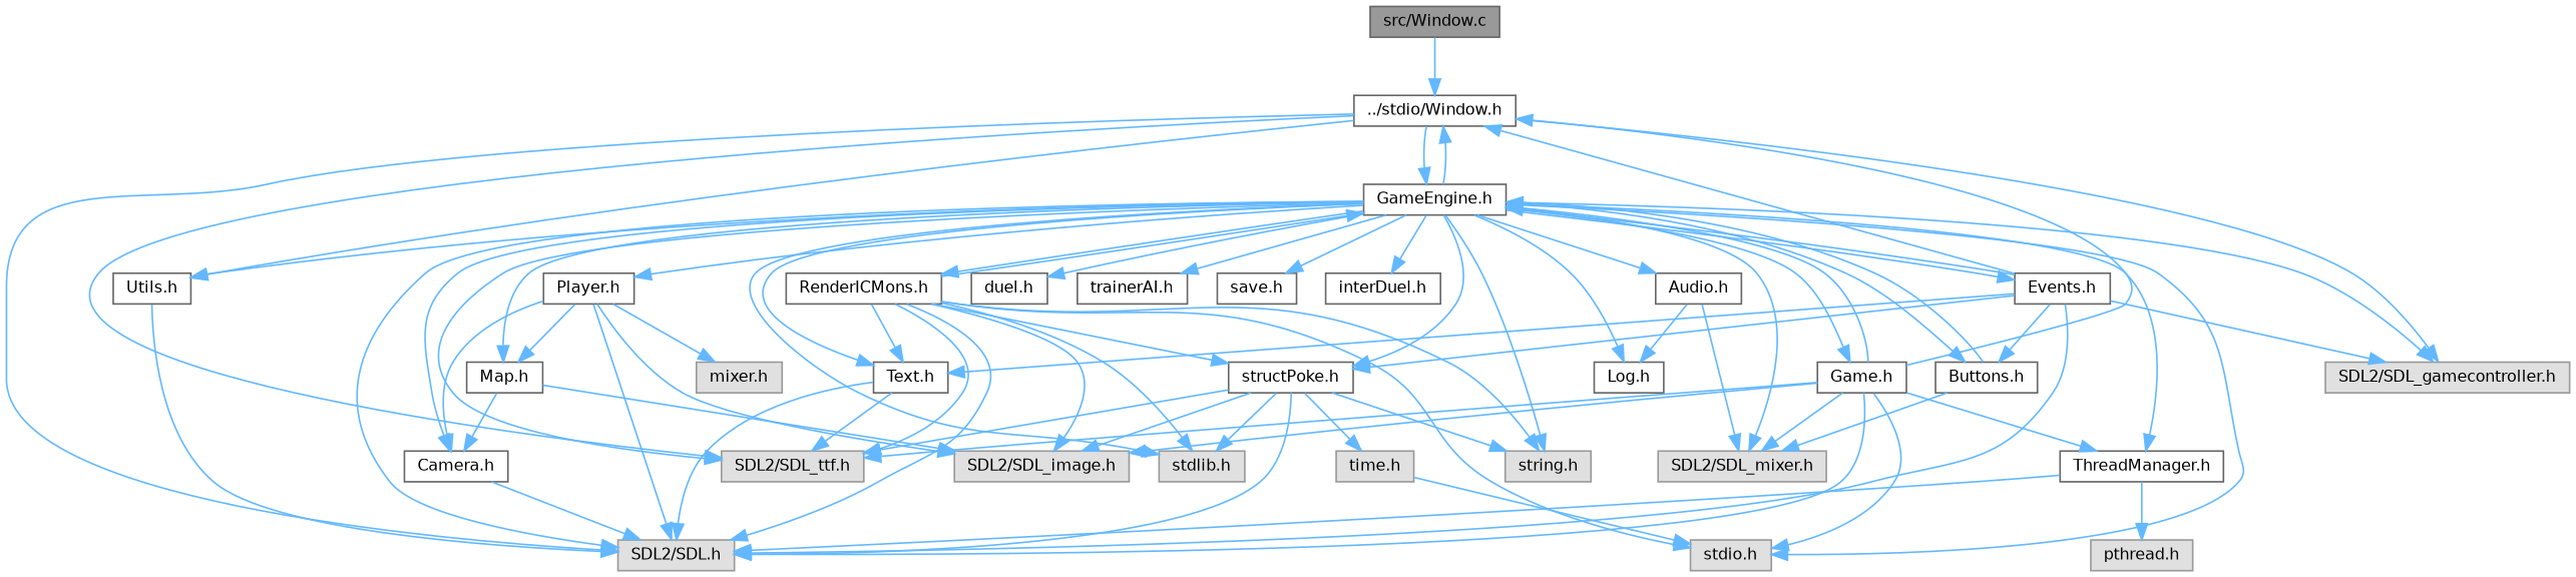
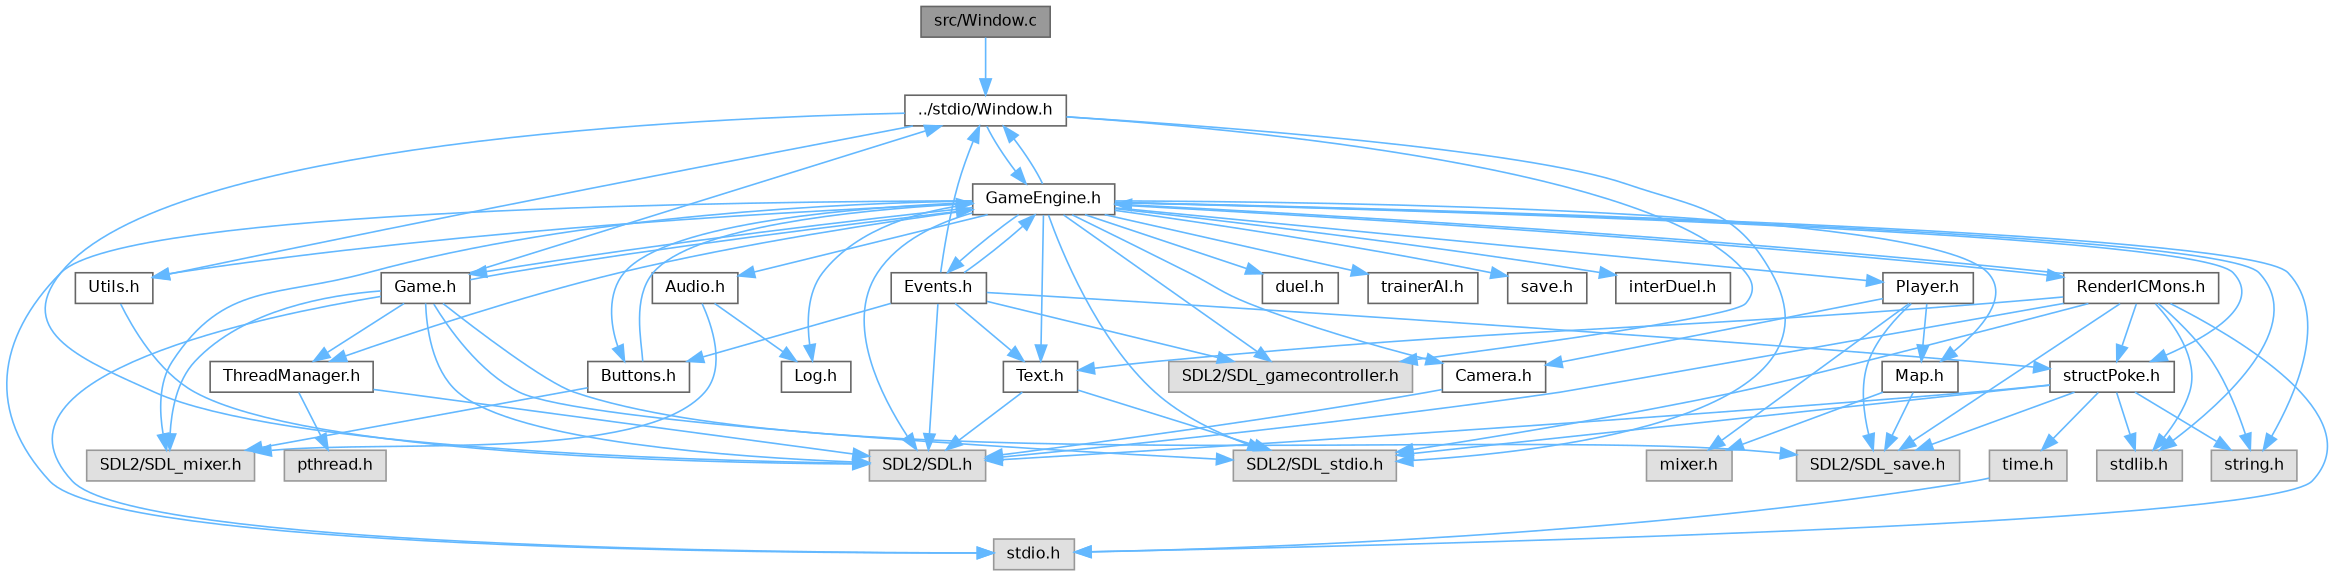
  digraph {
    node [color=grey40 fillcolor=white fontname=Helvetica fontsize=10 shape=box style=filled]
    edge [color=steelblue1 fontname=Helvetica fontsize=10 labelfontname=Helvetica labelfontsize=10 style=solid]
    n1 [color=gray40 fillcolor=grey60 fontcolor=black height=0.2 label="src/Window.c" width=0.4]
    n2 [height=0.2 label="../stdio/Window.h" width=0.4]
    n3 [color=grey60 fillcolor="#E0E0E0" height=0.2 label="SDL2/SDL.h" width=0.4]
-   n4 [color=grey60 fillcolor="#E0E0E0" height=0.2 label="SDL2/SDL_ttf.h" width=0.4]
+   n4 [color=grey60 fillcolor="#E0E0E0" height=0.2 label="SDL2/SDL_stdio.h" width=0.4]
    n5 [color=grey60 fillcolor="#E0E0E0" height=0.2 label="SDL2/SDL_gamecontroller.h" width=0.4]
    n6 [height=0.2 label="GameEngine.h" width=0.4]
    n7 [height=0.2 label="Utils.h" width=0.4]
    n8 [color=grey60 fillcolor="#E0E0E0" height=0.2 label="SDL2/SDL_mixer.h" width=0.4]
    n9 [color=grey60 fillcolor="#E0E0E0" height=0.2 label="stdio.h" width=0.4]
    n10 [color=grey60 fillcolor="#E0E0E0" height=0.2 label="stdlib.h" width=0.4]
    n11 [height=0.2 label="Log.h" width=0.4]
    n12 [height=0.2 label="Audio.h" width=0.4]
    n13 [height=0.2 label="Buttons.h" width=0.4]
    n14 [height=0.2 label="structPoke.h" width=0.4]
    n15 [height=0.2 label="duel.h" width=0.4]
    n16 [height=0.2 label="trainerAI.h" width=0.4]
    n17 [height=0.2 label="save.h" width=0.4]
    n18 [height=0.2 label="interDuel.h" width=0.4]
    n19 [height=0.2 label="Text.h" width=0.4]
    n20 [height=0.2 label="Map.h" width=0.4]
    n21 [height=0.2 label="Camera.h" width=0.4]
    n22 [height=0.2 label="Player.h" width=0.4]
    n23 [height=0.2 label="ThreadManager.h" width=0.4]
    n24 [height=0.2 label="Game.h" width=0.4]
    n25 [height=0.2 label="Events.h" width=0.4]
    n26 [height=0.2 label="RenderICMons.h" width=0.4]
    n27 [color=grey60 fillcolor="#E0E0E0" height=0.2 label="string.h" width=0.4]
-   n28 [color=grey60 fillcolor="#E0E0E0" height=0.2 label="SDL2/SDL_image.h" width=0.4]
+   n28 [color=grey60 fillcolor="#E0E0E0" height=0.2 label="SDL2/SDL_save.h" width=0.4]
    n29 [color=grey60 fillcolor="#E0E0E0" height=0.2 label="time.h" width=0.4]
    n30 [color=grey60 fillcolor="#E0E0E0" height=0.2 label="mixer.h" width=0.4]
    n31 [color=grey60 fillcolor="#E0E0E0" height=0.2 label="pthread.h" width=0.4]
    n1 -> n2
    n2 -> n3
    n2 -> n4
    n2 -> n5
    n2 -> n6
    n2 -> n7
    n6 -> n2
    n6 -> n3
    n6 -> n4
    n6 -> n5
    n6 -> n7
    n6 -> n8
    n6 -> n9
    n6 -> n10
    n6 -> n11
    n6 -> n12
    n6 -> n13
    n6 -> n14
    n6 -> n15
    n6 -> n16
    n6 -> n17
    n6 -> n18
    n6 -> n19
    n6 -> n20
    n6 -> n21
    n6 -> n22
    n6 -> n23
    n6 -> n24
    n6 -> n25
    n6 -> n26
    n6 -> n27
    n7 -> n3
    n12 -> n8
    n12 -> n11
    n13 -> n6
    n13 -> n8
    n14 -> n3
    n14 -> n4
    n14 -> n10
    n14 -> n27
    n14 -> n28
    n14 -> n29
    n19 -> n3
    n19 -> n4
-   n20 -> n21
+   n20 -> n30
    n20 -> n28
    n21 -> n3
-   n22 -> n3
    n22 -> n20
    n22 -> n21
    n22 -> n28
    n22 -> n30
    n23 -> n3
    n23 -> n31
    n24 -> n2
    n24 -> n3
    n24 -> n4
    n24 -> n6
    n24 -> n8
    n24 -> n9
    n24 -> n23
    n24 -> n28
    n25 -> n2
    n25 -> n3
    n25 -> n5
    n25 -> n6
    n25 -> n13
    n25 -> n14
    n25 -> n19
    n26 -> n3
    n26 -> n4
    n26 -> n6
    n26 -> n9
    n26 -> n10
    n26 -> n14
    n26 -> n19
    n26 -> n27
    n26 -> n28
    n29 -> n9
  }
